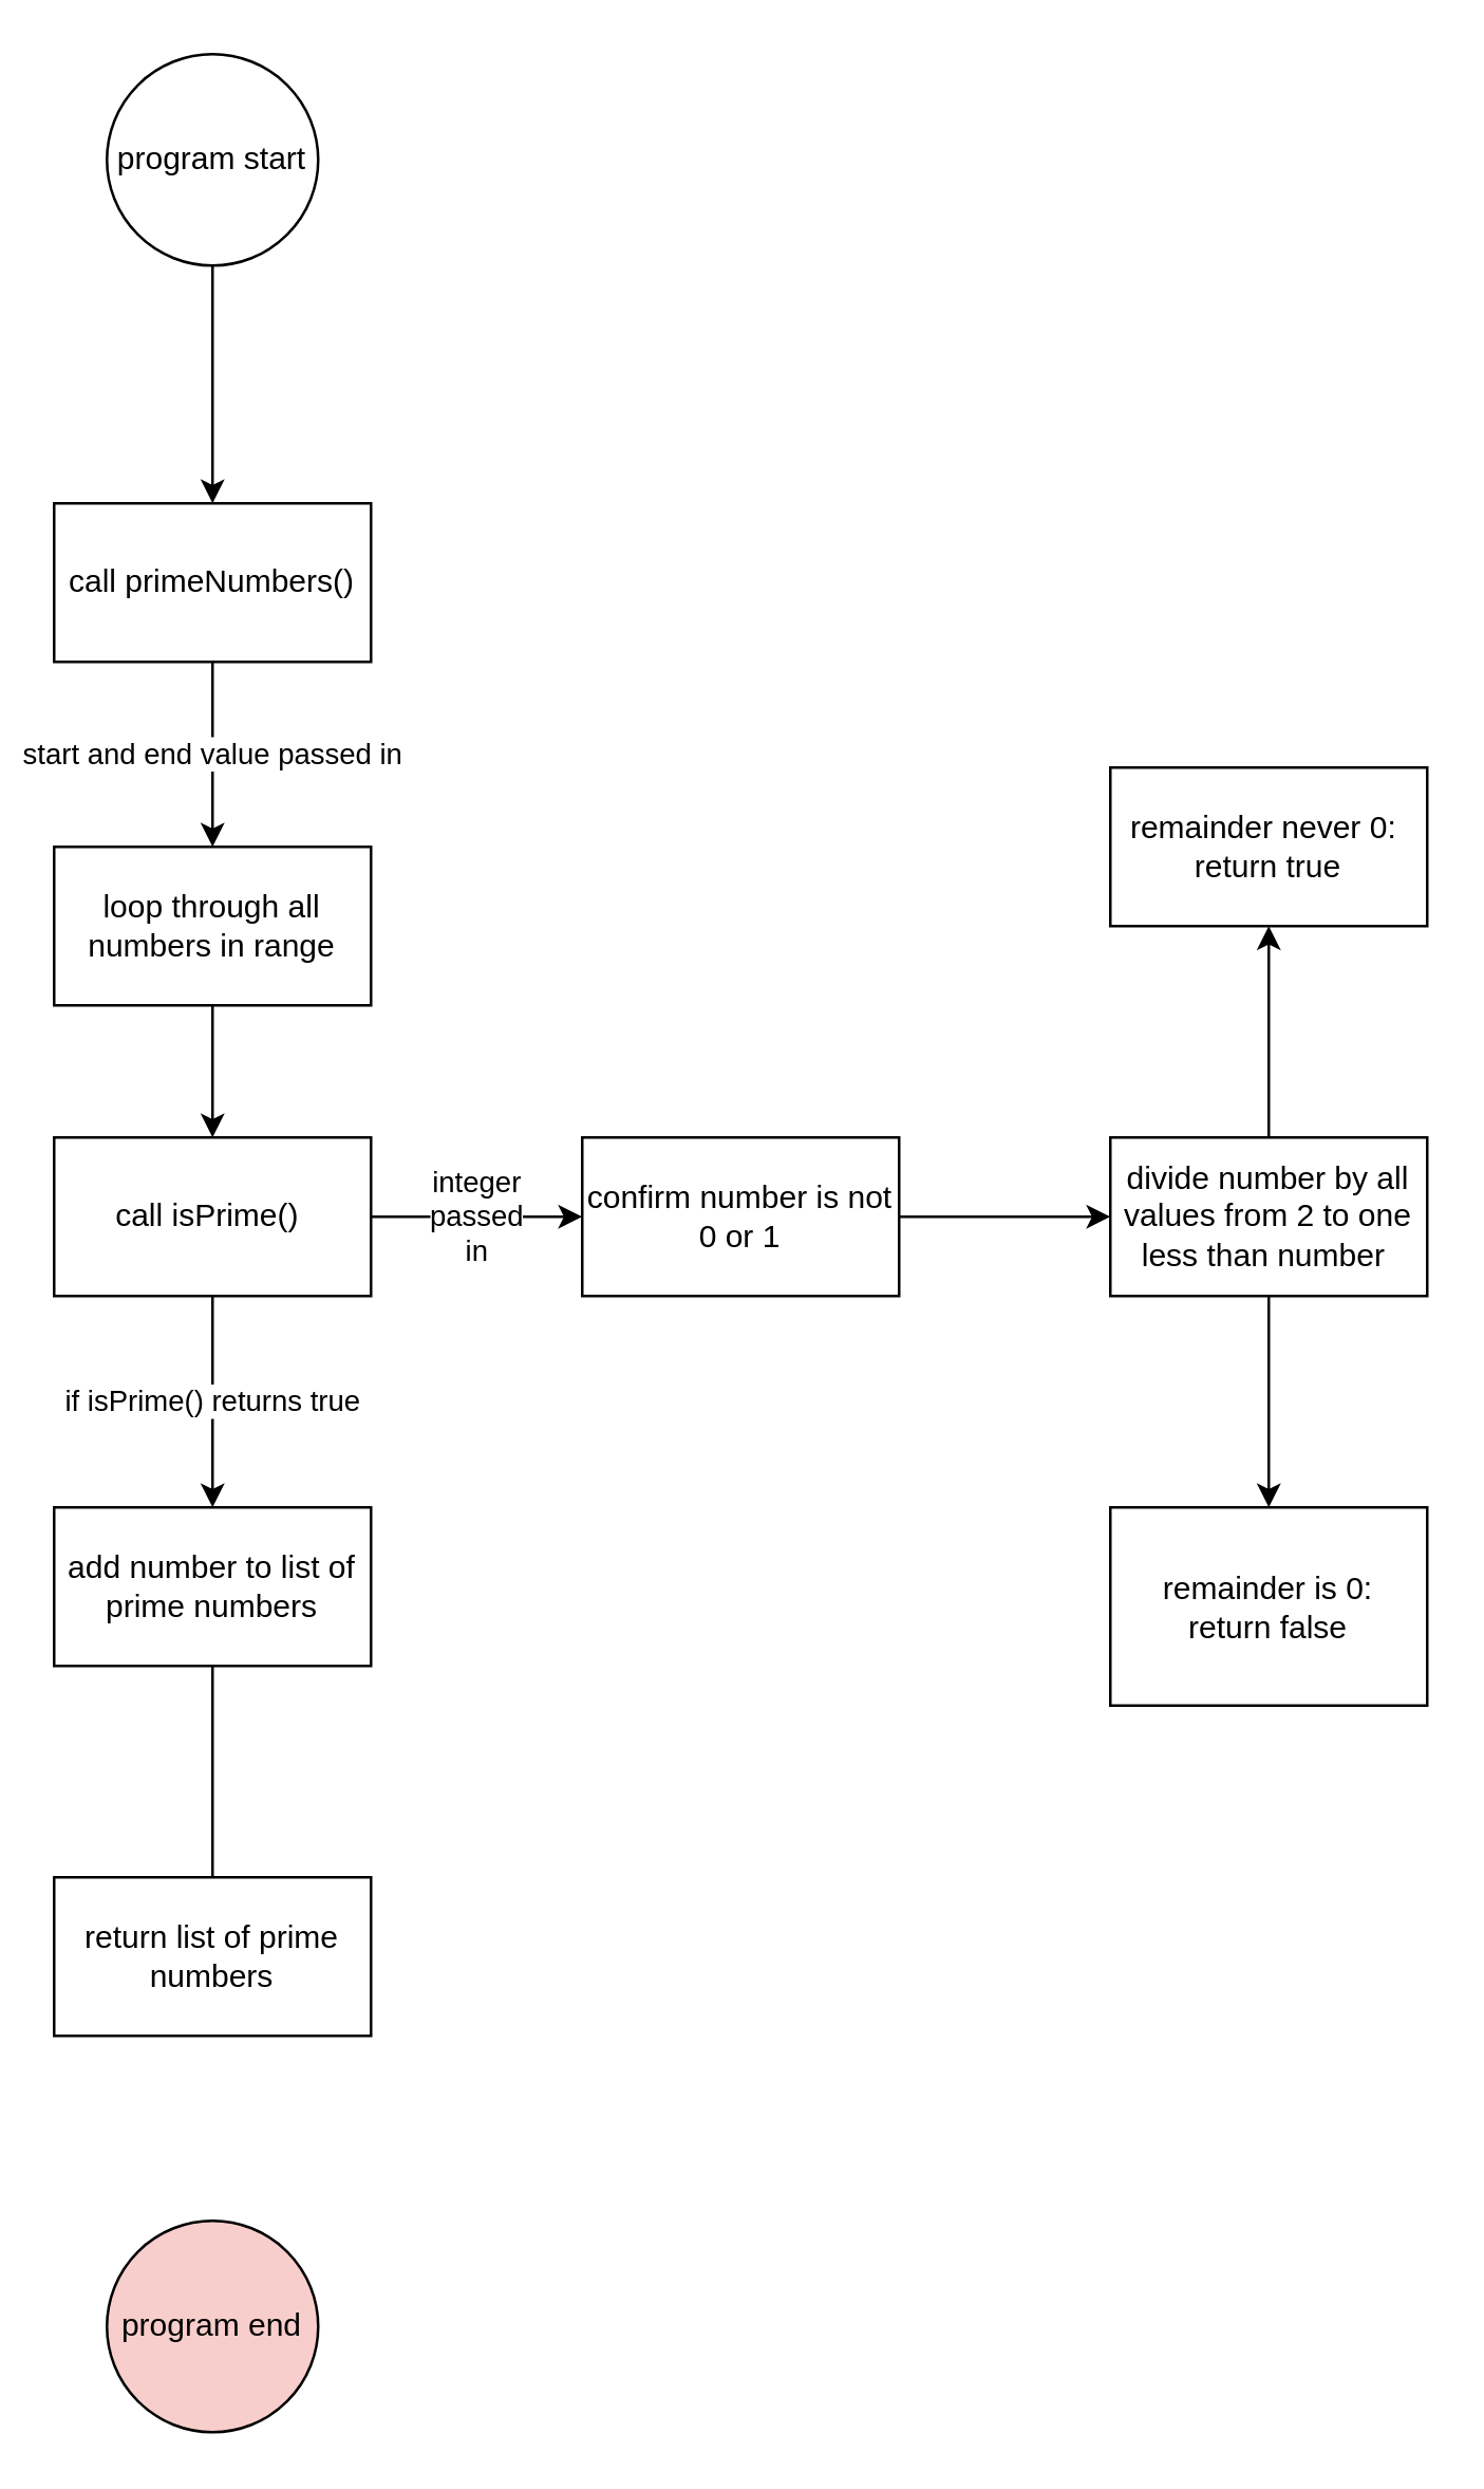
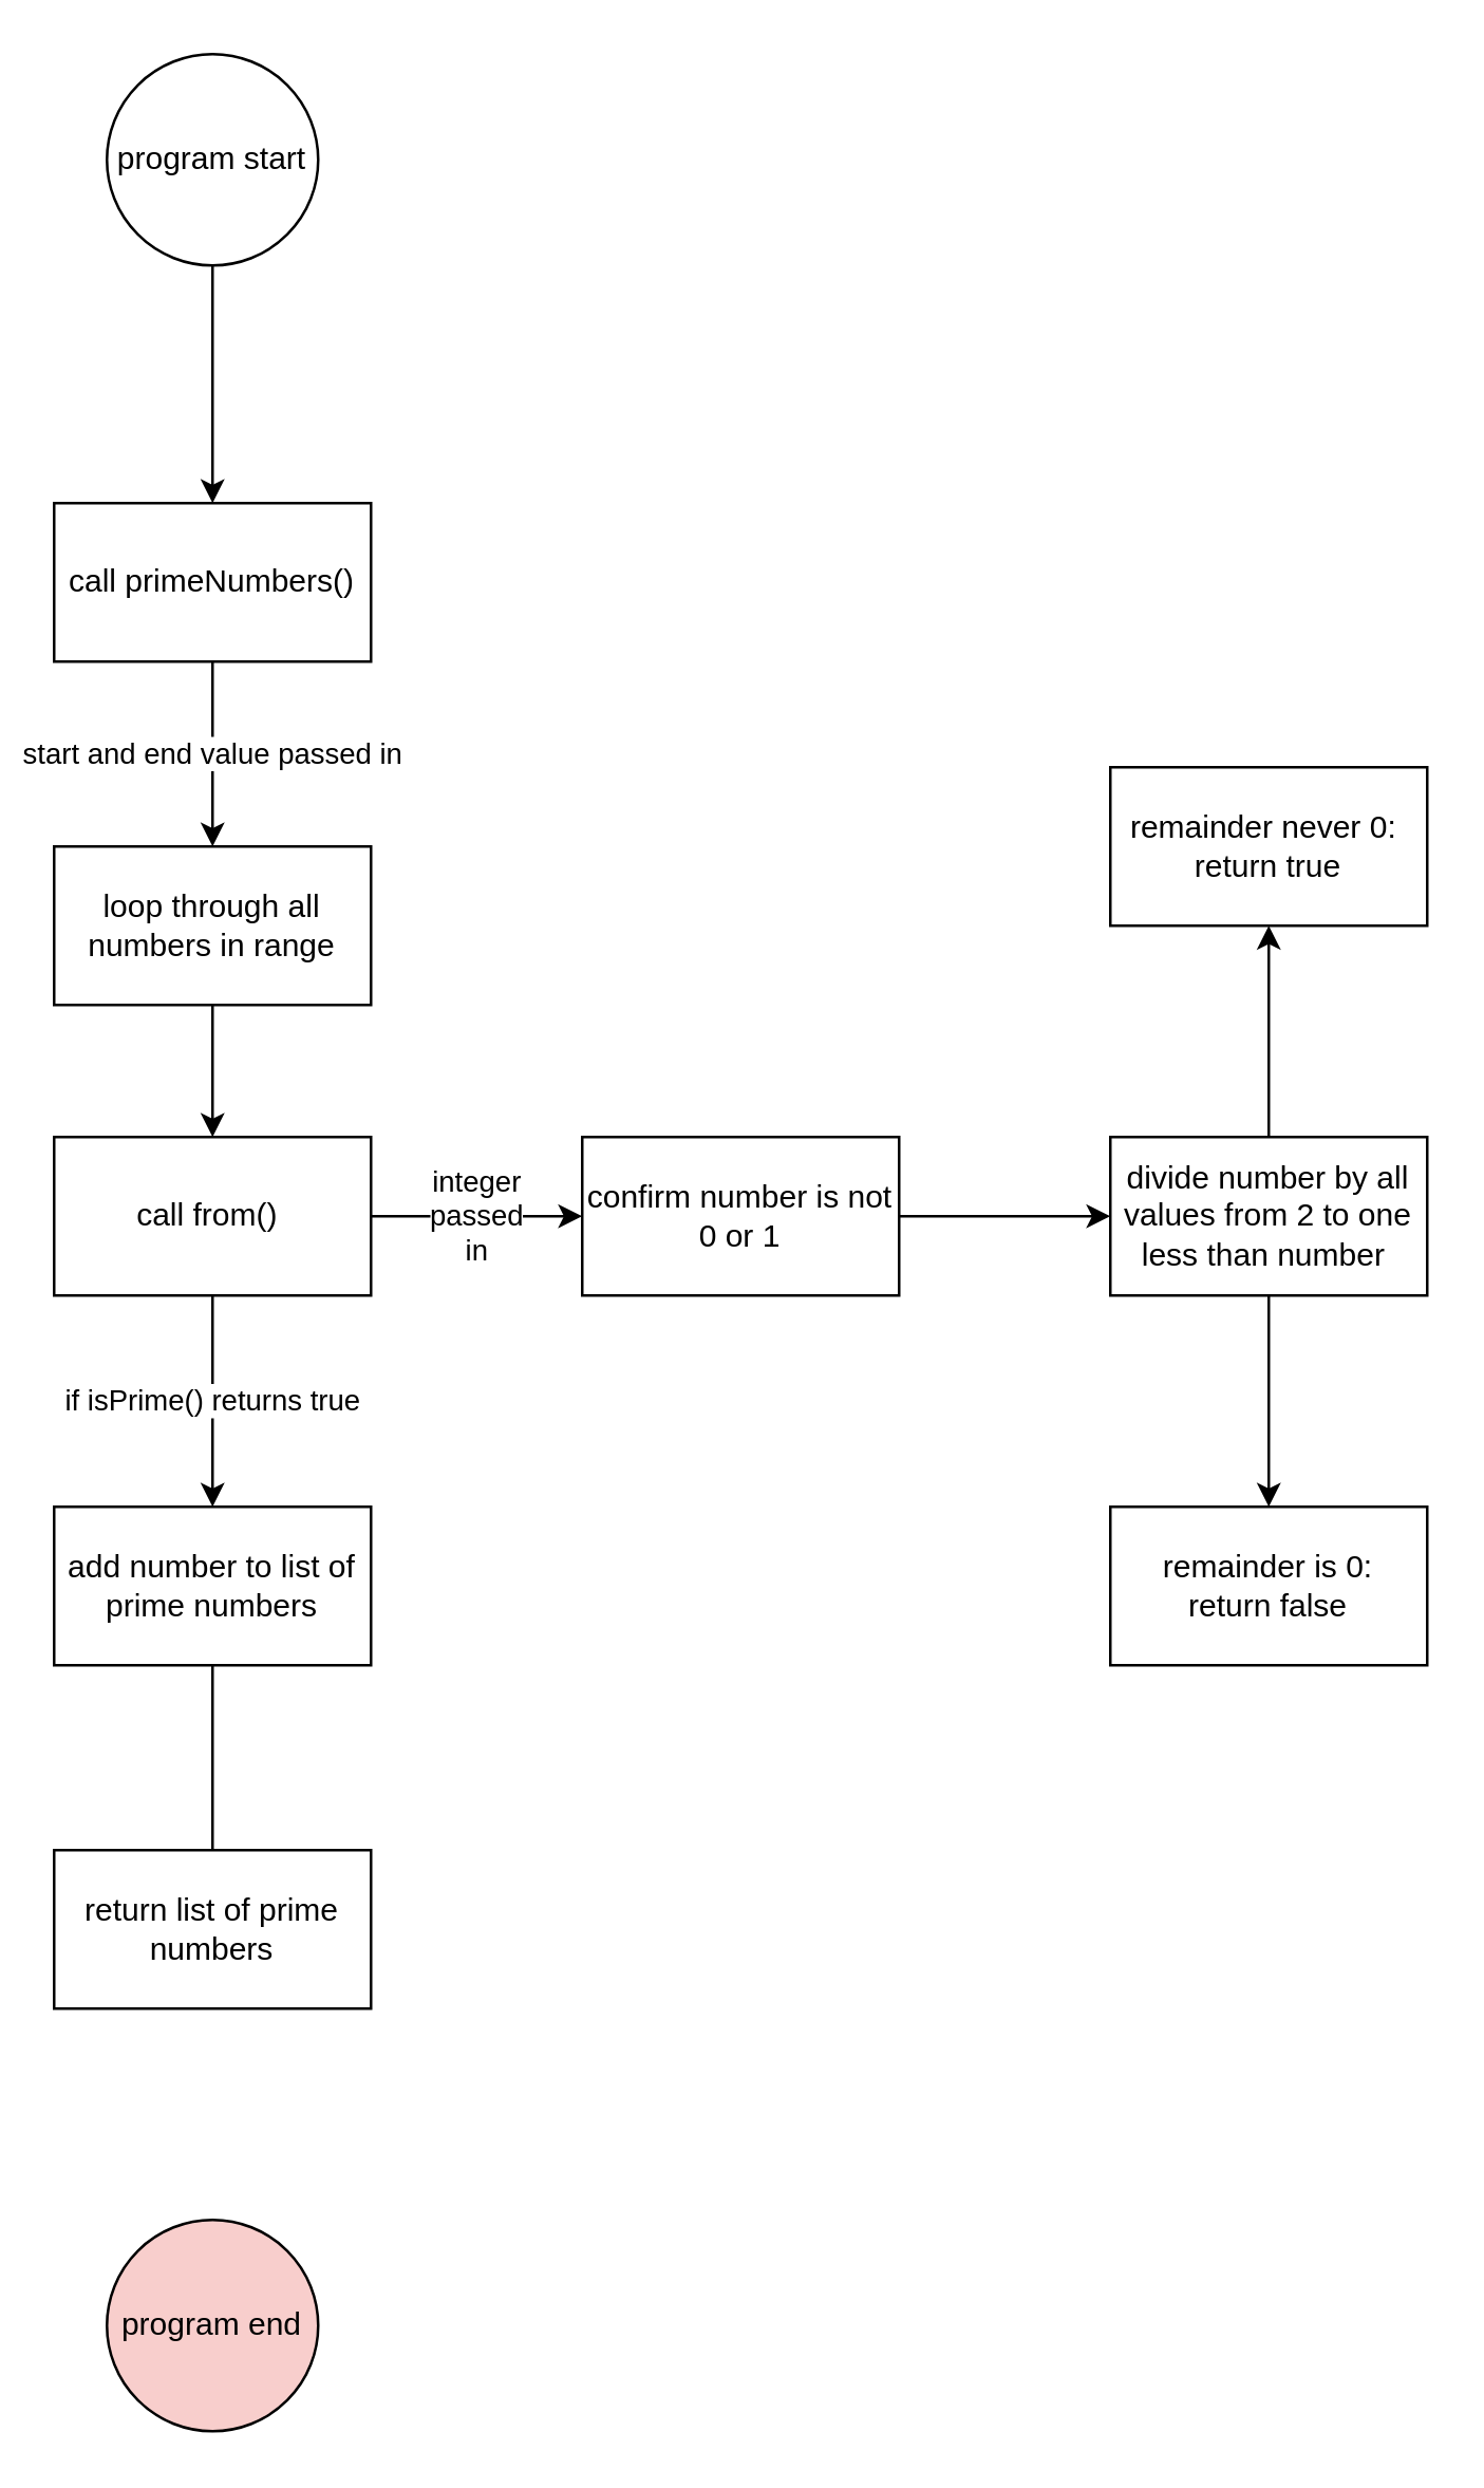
  <mxCell id="0" />
  <mxCell id="1" parent="0" />
  <mxCell id="2" value="" style="edgeStyle=none;html=1;" edge="1" parent="1" source="3" target="5"><mxGeometry relative="1" as="geometry" /></mxCell>
  <mxCell id="3" value="program start" style="ellipse;whiteSpace=wrap;html=1;aspect=fixed;" vertex="1" parent="1"><mxGeometry x="40" y="20" width="80" height="80" as="geometry" /></mxCell>
  <mxCell id="4" value="start and end value passed in" style="edgeStyle=none;html=1;exitX=0.5;exitY=1;exitDx=0;exitDy=0;" edge="1" parent="1" source="5" target="7"><mxGeometry relative="1" as="geometry" /></mxCell>
  <mxCell id="5" value="call primeNumbers()" style="whiteSpace=wrap;html=1;" vertex="1" parent="1"><mxGeometry x="20" y="190" width="120" height="60" as="geometry" /></mxCell>
  <mxCell id="6" value="" style="edgeStyle=none;html=1;" edge="1" parent="1" source="7" target="10"><mxGeometry relative="1" as="geometry" /></mxCell>
  <mxCell id="7" value="loop through all numbers in range" style="whiteSpace=wrap;html=1;" vertex="1" parent="1"><mxGeometry x="20" y="320" width="120" height="60" as="geometry" /></mxCell>
  <mxCell id="8" value="integer&lt;br&gt;passed&lt;br&gt;in" style="edgeStyle=none;html=1;" edge="1" parent="1" source="10" target="12"><mxGeometry relative="1" as="geometry" /></mxCell>
  <mxCell id="9" value="if isPrime() returns true" style="edgeStyle=none;html=1;" edge="1" parent="1" source="10" target="19"><mxGeometry relative="1" as="geometry" /></mxCell>
- <mxCell id="10" value="call isPrime()&amp;nbsp;" style="whiteSpace=wrap;html=1;" vertex="1" parent="1"><mxGeometry x="20" y="430" width="120" height="60" as="geometry" /></mxCell>
+ <mxCell id="10" value="call from()&amp;nbsp;" style="whiteSpace=wrap;html=1;" vertex="1" parent="1"><mxGeometry x="20" y="430" width="120" height="60" as="geometry" /></mxCell>
  <mxCell id="11" value="" style="edgeStyle=none;html=1;" edge="1" parent="1" source="12" target="15"><mxGeometry relative="1" as="geometry" /></mxCell>
  <mxCell id="12" value="confirm number is not 0 or 1" style="whiteSpace=wrap;html=1;" vertex="1" parent="1"><mxGeometry x="220" y="430" width="120" height="60" as="geometry" /></mxCell>
  <mxCell id="13" value="" style="edgeStyle=none;html=1;" edge="1" parent="1" source="15" target="16"><mxGeometry relative="1" as="geometry" /></mxCell>
  <mxCell id="14" value="" style="edgeStyle=none;html=1;" edge="1" parent="1" source="15" target="17"><mxGeometry relative="1" as="geometry" /></mxCell>
  <mxCell id="15" value="divide number by all values from 2 to one less than number&amp;nbsp;" style="whiteSpace=wrap;html=1;" vertex="1" parent="1"><mxGeometry x="420" y="430" width="120" height="60" as="geometry" /></mxCell>
- <mxCell id="16" value="remainder is 0:&lt;br&gt;return false" style="whiteSpace=wrap;html=1;" vertex="1" parent="1"><mxGeometry x="420" y="570" width="120" height="75" as="geometry" /></mxCell>
+ <mxCell id="16" value="remainder is 0:&lt;br&gt;return false" style="whiteSpace=wrap;html=1;" vertex="1" parent="1"><mxGeometry x="420" y="570" width="120" height="60" as="geometry" /></mxCell>
  <mxCell id="17" value="remainder never 0:&amp;nbsp;&lt;br&gt;return true" style="whiteSpace=wrap;html=1;" vertex="1" parent="1"><mxGeometry x="420" y="290" width="120" height="60" as="geometry" /></mxCell>
  <mxCell id="18" value="" style="edgeStyle=none;html=1;endArrow=none;" edge="1" parent="1" source="19" target="20"><mxGeometry relative="1" as="geometry" /></mxCell>
  <mxCell id="19" value="add number to list of prime numbers" style="whiteSpace=wrap;html=1;" vertex="1" parent="1"><mxGeometry x="20" y="570" width="120" height="60" as="geometry" /></mxCell>
- <mxCell id="20" value="return list of prime numbers" style="whiteSpace=wrap;html=1;" vertex="1" parent="1"><mxGeometry x="20" y="710" width="120" height="60" as="geometry" /></mxCell>
+ <mxCell id="20" value="return list of prime numbers" style="whiteSpace=wrap;html=1;" vertex="1" parent="1"><mxGeometry x="20" y="700" width="120" height="60" as="geometry" /></mxCell>
  <mxCell id="21" value="program end" style="ellipse;whiteSpace=wrap;html=1;fillColor=#f8cecc;" vertex="1" parent="1"><mxGeometry x="40" y="840" width="80" height="80" as="geometry" /></mxCell>
